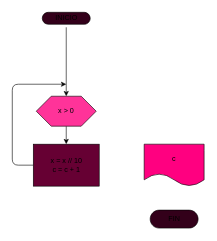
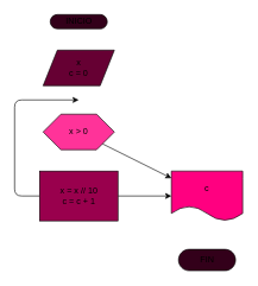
  <mxCell id="0" />
  <mxCell id="1" parent="0" />
- <mxCell id="2" style="edgeStyle=none;html=1;exitX=0.5;exitY=0.5;exitDx=0;exitDy=15;exitPerimeter=0;entryX=0.5;entryY=0;entryDx=0;entryDy=0;" edge="1" parent="1" source="3" target="11"><mxGeometry relative="1" as="geometry"><mxPoint x="110" y="140" as="targetPoint" /></mxGeometry></mxCell>
  <mxCell id="3" value="INICIO" style="html=1;dashed=0;whitespace=wrap;shape=mxgraph.dfd.start;fillColor=#33001A;" vertex="1" parent="1"><mxGeometry x="70" y="20" width="80" height="20" as="geometry" /></mxCell>
  <mxCell id="4" style="edgeStyle=none;html=1;exitX=0;exitY=0.5;exitDx=0;exitDy=0;" edge="1" parent="1" source="6"><mxGeometry relative="1" as="geometry"><mxPoint x="110" y="140" as="targetPoint" /><mxPoint x="110" y="350" as="sourcePoint" /><Array as="points"><mxPoint x="20" y="275" /><mxPoint x="20" y="140" /></Array></mxGeometry></mxCell>
- <mxCell id="6" value="x = x // 10&lt;br&gt;c = c + 1" style="html=1;dashed=0;whitespace=wrap;fillColor=#660033;" vertex="1" parent="1"><mxGeometry x="55" y="240" width="110" height="70" as="geometry" /></mxCell>
+ <mxCell id="5" value="" style="edgeStyle=none;html=1;" edge="1" parent="1" source="6" target="7"><mxGeometry relative="1" as="geometry" /></mxCell>
+ <mxCell id="6" value="x = x // 10&lt;br&gt;c = c + 1" style="html=1;dashed=0;whitespace=wrap;fillColor=#99004D;" vertex="1" parent="1"><mxGeometry x="55" y="240" width="110" height="70" as="geometry" /></mxCell>
  <mxCell id="7" value="c" style="shape=document;whiteSpace=wrap;html=1;boundedLbl=1;dashed=0;flipH=1;fillColor=#FF0080;" vertex="1" parent="1"><mxGeometry x="240" y="240" width="100" height="70" as="geometry" /></mxCell>
  <mxCell id="8" value="FIN" style="html=1;dashed=0;whitespace=wrap;shape=mxgraph.dfd.start;fillColor=#33001A;" vertex="1" parent="1"><mxGeometry x="250" y="350" width="80" height="30" as="geometry" /></mxCell>
- <mxCell id="10" value="" style="edgeStyle=none;html=1;" edge="1" parent="1" source="11" target="6"><mxGeometry relative="1" as="geometry" /></mxCell>
+ <mxCell id="9" value="x&lt;br&gt;c = 0" style="shape=parallelogram;perimeter=parallelogramPerimeter;whiteSpace=wrap;html=1;dashed=0;fillColor=#660033;" vertex="1" parent="1"><mxGeometry x="60" y="70" width="100" height="50" as="geometry" /></mxCell>
+ <mxCell id="10" value="" style="edgeStyle=none;html=1;" edge="1" parent="1" source="11" target="7"><mxGeometry relative="1" as="geometry" /></mxCell>
  <mxCell id="11" value="x &amp;gt; 0" style="shape=hexagon;perimeter=hexagonPerimeter2;whiteSpace=wrap;html=1;size=0.25;fillColor=#FF3399;" vertex="1" parent="1"><mxGeometry x="60" y="160" width="100" height="50" as="geometry" /></mxCell>
